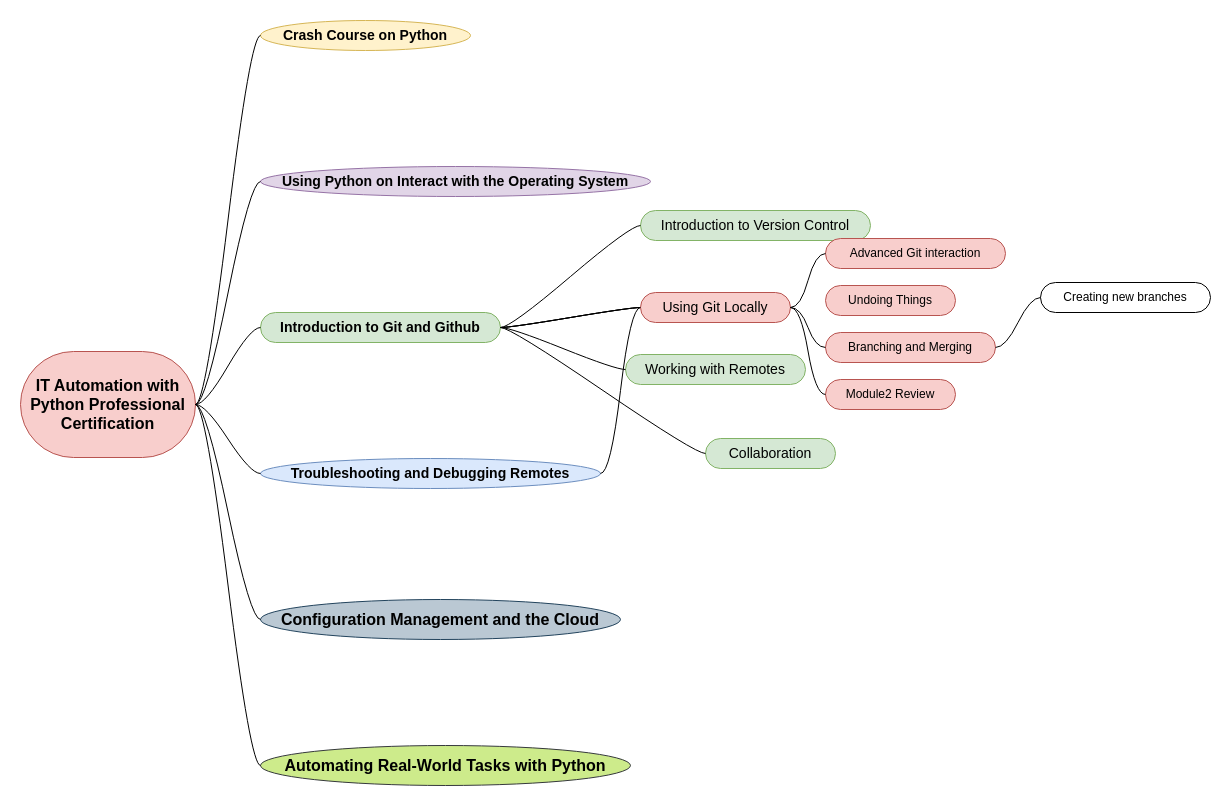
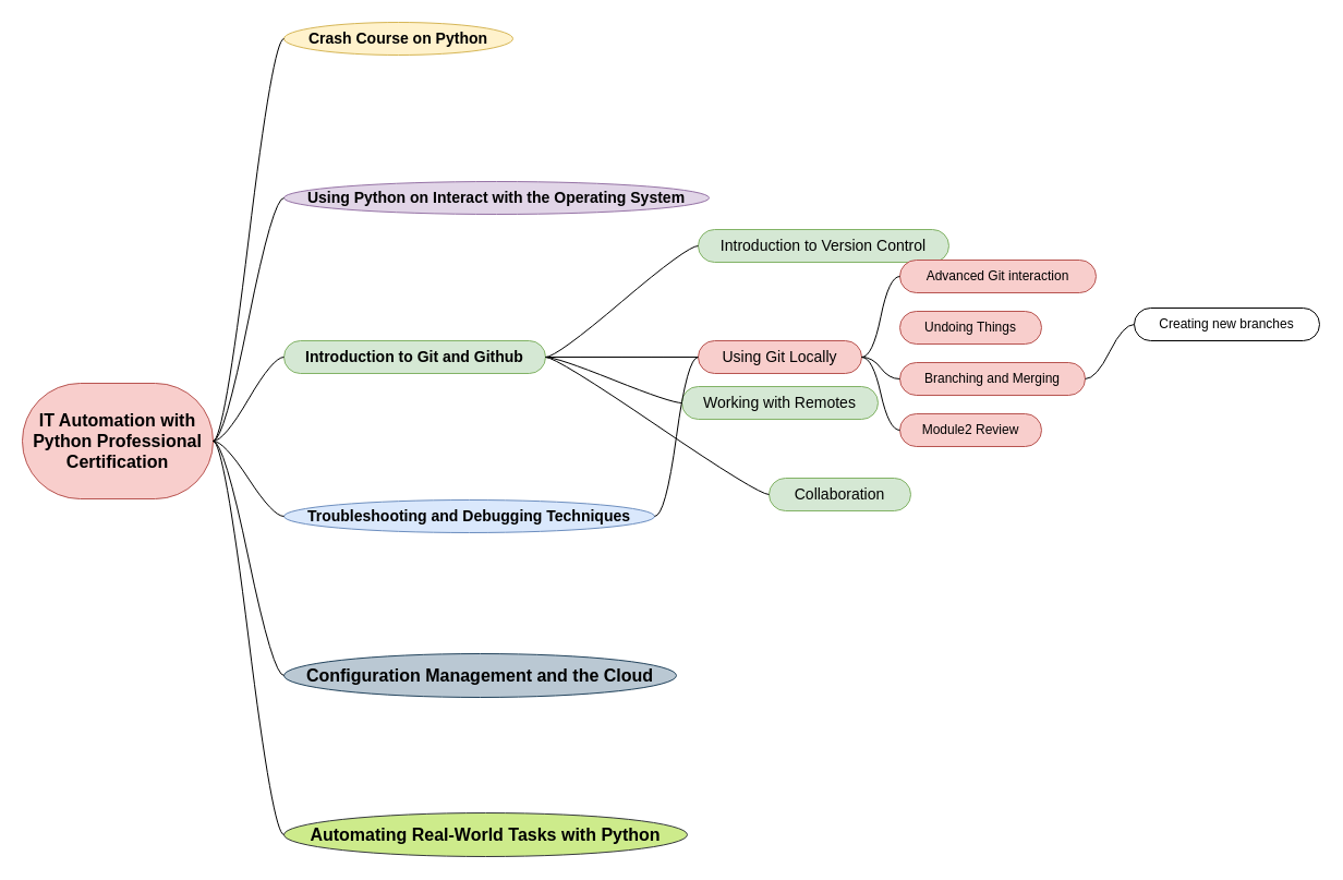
  <mxCell id="0" />
  <mxCell id="1" parent="0" />
  <mxCell id="2" value="&lt;span style=&quot;font-size: 16px; font-weight: 700;&quot;&gt;IT Automation with Python Professional Certification&lt;/span&gt;" style="whiteSpace=wrap;html=1;align=center;newEdgeStyle={&quot;edgeStyle&quot;:&quot;entityRelationEdgeStyle&quot;,&quot;startArrow&quot;:&quot;none&quot;,&quot;endArrow&quot;:&quot;none&quot;,&quot;segment&quot;:10,&quot;curved&quot;:1,&quot;sourcePerimeterSpacing&quot;:0,&quot;targetPerimeterSpacing&quot;:0};treeFolding=1;treeMoving=1;fillColor=#f8cecc;strokeColor=#b85450;rounded=1;arcSize=50;strokeWidth=1;autosize=1;spacing=4;flipV=1;flipH=1;" parent="1" vertex="1"><mxGeometry x="20" y="351" width="175" height="106" as="geometry" /></mxCell>
  <mxCell id="3" value="" style="edgeStyle=entityRelationEdgeStyle;startArrow=none;endArrow=none;segment=10;curved=1;sourcePerimeterSpacing=0;targetPerimeterSpacing=0;rounded=0;" parent="1" edge="1"><mxGeometry x="790" y="324" width="80" height="20" as="geometry"><mxPoint x="850" y="417" as="sourcePoint" /></mxGeometry></mxCell>
  <mxCell id="4" value="" style="edgeStyle=entityRelationEdgeStyle;startArrow=none;endArrow=none;segment=10;curved=1;sourcePerimeterSpacing=0;targetPerimeterSpacing=0;rounded=0;" parent="1" edge="1"><mxGeometry x="790" y="530" width="80" height="20" as="geometry"><mxPoint x="850" y="417" as="sourcePoint" /></mxGeometry></mxCell>
  <mxCell id="5" value="&lt;span style=&quot;font-size: 14px; font-weight: 700;&quot;&gt;Using Python on Interact with the Operating System&lt;/span&gt;" style="whiteSpace=wrap;html=1;rounded=1;arcSize=50;align=center;verticalAlign=middle;strokeWidth=1;autosize=1;spacing=4;treeFolding=1;treeMoving=1;newEdgeStyle={&quot;edgeStyle&quot;:&quot;entityRelationEdgeStyle&quot;,&quot;startArrow&quot;:&quot;none&quot;,&quot;endArrow&quot;:&quot;none&quot;,&quot;segment&quot;:10,&quot;curved&quot;:1,&quot;sourcePerimeterSpacing&quot;:0,&quot;targetPerimeterSpacing&quot;:0};fillColor=#e1d5e7;strokeColor=#9673a6;shape=ellipse;perimeter=ellipsePerimeter;" parent="1" vertex="1"><mxGeometry x="260" y="166" width="390" height="30" as="geometry" /></mxCell>
  <mxCell id="6" value="" style="edgeStyle=entityRelationEdgeStyle;startArrow=none;endArrow=none;segment=10;curved=1;sourcePerimeterSpacing=0;targetPerimeterSpacing=0;rounded=0;" parent="1" source="2" target="5" edge="1"><mxGeometry x="583" y="278" width="80" height="26" as="geometry" /></mxCell>
  <mxCell id="7" value="" style="edgeStyle=entityRelationEdgeStyle;rounded=0;orthogonalLoop=1;jettySize=auto;html=1;startArrow=none;endArrow=none;segment=10;curved=1;sourcePerimeterSpacing=0;targetPerimeterSpacing=0;" parent="1" source="10" target="22" edge="1"><mxGeometry relative="1" as="geometry" /></mxCell>
  <mxCell id="8" value="" style="edgeStyle=entityRelationEdgeStyle;rounded=0;orthogonalLoop=1;jettySize=auto;html=1;startArrow=none;endArrow=none;segment=10;curved=1;sourcePerimeterSpacing=0;targetPerimeterSpacing=0;" parent="1" source="10" target="22" edge="1"><mxGeometry relative="1" as="geometry" /></mxCell>
  <mxCell id="9" value="" style="edgeStyle=entityRelationEdgeStyle;rounded=0;orthogonalLoop=1;jettySize=auto;html=1;startArrow=none;endArrow=none;segment=10;curved=1;sourcePerimeterSpacing=0;targetPerimeterSpacing=0;" parent="1" source="10" target="22" edge="1"><mxGeometry relative="1" as="geometry" /></mxCell>
  <mxCell id="10" value="&lt;span style=&quot;font-size: 14px; font-weight: 700;&quot;&gt;Introduction to Git and Github&lt;/span&gt;" style="whiteSpace=wrap;html=1;rounded=1;arcSize=50;align=center;verticalAlign=middle;strokeWidth=1;autosize=1;spacing=4;treeFolding=1;treeMoving=1;newEdgeStyle={&quot;edgeStyle&quot;:&quot;entityRelationEdgeStyle&quot;,&quot;startArrow&quot;:&quot;none&quot;,&quot;endArrow&quot;:&quot;none&quot;,&quot;segment&quot;:10,&quot;curved&quot;:1,&quot;sourcePerimeterSpacing&quot;:0,&quot;targetPerimeterSpacing&quot;:0};fillColor=#d5e8d4;strokeColor=#82b366;" parent="1" vertex="1"><mxGeometry x="260" y="312" width="240" height="30" as="geometry" /></mxCell>
  <mxCell id="11" value="" style="edgeStyle=entityRelationEdgeStyle;startArrow=none;endArrow=none;segment=10;curved=1;sourcePerimeterSpacing=0;targetPerimeterSpacing=0;rounded=0;" parent="1" source="2" target="10" edge="1"><mxGeometry x="790" y="424" width="80" height="26" as="geometry" /></mxCell>
- <mxCell id="12" value="&lt;span style=&quot;font-size: 14px; font-weight: 700;&quot;&gt;Troubleshooting and Debugging Remotes&lt;/span&gt;" style="whiteSpace=wrap;html=1;rounded=1;arcSize=50;align=center;verticalAlign=middle;strokeWidth=1;autosize=1;spacing=4;treeFolding=1;treeMoving=1;newEdgeStyle={&quot;edgeStyle&quot;:&quot;entityRelationEdgeStyle&quot;,&quot;startArrow&quot;:&quot;none&quot;,&quot;endArrow&quot;:&quot;none&quot;,&quot;segment&quot;:10,&quot;curved&quot;:1,&quot;sourcePerimeterSpacing&quot;:0,&quot;targetPerimeterSpacing&quot;:0};fillColor=#dae8fc;strokeColor=#6c8ebf;shape=ellipse;perimeter=ellipsePerimeter;" parent="1" vertex="1"><mxGeometry x="260" y="458" width="340" height="30" as="geometry" /></mxCell>
+ <mxCell id="12" value="&lt;span style=&quot;font-size: 14px; font-weight: 700;&quot;&gt;Troubleshooting and Debugging Techniques&lt;/span&gt;" style="whiteSpace=wrap;html=1;rounded=1;arcSize=50;align=center;verticalAlign=middle;strokeWidth=1;autosize=1;spacing=4;treeFolding=1;treeMoving=1;newEdgeStyle={&quot;edgeStyle&quot;:&quot;entityRelationEdgeStyle&quot;,&quot;startArrow&quot;:&quot;none&quot;,&quot;endArrow&quot;:&quot;none&quot;,&quot;segment&quot;:10,&quot;curved&quot;:1,&quot;sourcePerimeterSpacing&quot;:0,&quot;targetPerimeterSpacing&quot;:0};fillColor=#dae8fc;strokeColor=#6c8ebf;shape=ellipse;perimeter=ellipsePerimeter;" parent="1" vertex="1"><mxGeometry x="260" y="458" width="340" height="30" as="geometry" /></mxCell>
  <mxCell id="13" value="" style="edgeStyle=entityRelationEdgeStyle;startArrow=none;endArrow=none;segment=10;curved=1;sourcePerimeterSpacing=0;targetPerimeterSpacing=0;rounded=0;" parent="1" source="2" target="12" edge="1"><mxGeometry x="295" y="411" width="80" height="26" as="geometry" /></mxCell>
  <mxCell id="14" value="&lt;span style=&quot;font-size: 16px; font-weight: 700;&quot;&gt;Configuration Management and the Cloud&lt;/span&gt;" style="whiteSpace=wrap;html=1;rounded=1;arcSize=50;align=center;verticalAlign=middle;strokeWidth=1;autosize=1;spacing=4;treeFolding=1;treeMoving=1;newEdgeStyle={&quot;edgeStyle&quot;:&quot;entityRelationEdgeStyle&quot;,&quot;startArrow&quot;:&quot;none&quot;,&quot;endArrow&quot;:&quot;none&quot;,&quot;segment&quot;:10,&quot;curved&quot;:1,&quot;sourcePerimeterSpacing&quot;:0,&quot;targetPerimeterSpacing&quot;:0};fillColor=#bac8d3;strokeColor=#23445d;shape=ellipse;perimeter=ellipsePerimeter;" parent="1" vertex="1"><mxGeometry x="260" y="599" width="360" height="40" as="geometry" /></mxCell>
  <mxCell id="15" value="" style="edgeStyle=entityRelationEdgeStyle;startArrow=none;endArrow=none;segment=10;curved=1;sourcePerimeterSpacing=0;targetPerimeterSpacing=0;rounded=0;" parent="1" source="2" target="14" edge="1"><mxGeometry x="295" y="411" width="80" height="26" as="geometry" /></mxCell>
  <mxCell id="16" value="&lt;span style=&quot;font-size: 14px; font-weight: 700;&quot;&gt;Crash Course on Python&lt;/span&gt;" style="whiteSpace=wrap;html=1;rounded=1;arcSize=50;align=center;verticalAlign=middle;strokeWidth=1;autosize=1;spacing=4;treeFolding=1;treeMoving=1;newEdgeStyle={&quot;edgeStyle&quot;:&quot;entityRelationEdgeStyle&quot;,&quot;startArrow&quot;:&quot;none&quot;,&quot;endArrow&quot;:&quot;none&quot;,&quot;segment&quot;:10,&quot;curved&quot;:1,&quot;sourcePerimeterSpacing&quot;:0,&quot;targetPerimeterSpacing&quot;:0};fillColor=#fff2cc;strokeColor=#d6b656;shape=ellipse;perimeter=ellipsePerimeter;" parent="1" vertex="1"><mxGeometry x="260" y="20" width="210" height="30" as="geometry" /></mxCell>
  <mxCell id="17" value="" style="edgeStyle=entityRelationEdgeStyle;startArrow=none;endArrow=none;segment=10;curved=1;sourcePerimeterSpacing=0;targetPerimeterSpacing=0;rounded=0;" parent="1" source="2" target="16" edge="1"><mxGeometry x="88" y="265" width="80" height="26" as="geometry" /></mxCell>
  <mxCell id="18" value="&lt;span style=&quot;font-size: 16px; font-weight: 700;&quot;&gt;Automating Real-World Tasks with Python&lt;/span&gt;" style="whiteSpace=wrap;html=1;rounded=1;arcSize=50;align=center;verticalAlign=middle;strokeWidth=1;autosize=1;spacing=4;treeFolding=1;treeMoving=1;newEdgeStyle={&quot;edgeStyle&quot;:&quot;entityRelationEdgeStyle&quot;,&quot;startArrow&quot;:&quot;none&quot;,&quot;endArrow&quot;:&quot;none&quot;,&quot;segment&quot;:10,&quot;curved&quot;:1,&quot;sourcePerimeterSpacing&quot;:0,&quot;targetPerimeterSpacing&quot;:0};fillColor=#cdeb8b;strokeColor=#36393d;shape=ellipse;perimeter=ellipsePerimeter;" parent="1" vertex="1"><mxGeometry x="260" y="745" width="370" height="40" as="geometry" /></mxCell>
  <mxCell id="19" value="" style="edgeStyle=entityRelationEdgeStyle;startArrow=none;endArrow=none;segment=10;curved=1;sourcePerimeterSpacing=0;targetPerimeterSpacing=0;rounded=0;" parent="1" source="2" target="18" edge="1"><mxGeometry x="295" y="411" width="80" height="26" as="geometry" /></mxCell>
  <mxCell id="20" value="&lt;span style=&quot;font-size: 14px;&quot;&gt;Introduction to Version Control&lt;/span&gt;" style="whiteSpace=wrap;html=1;rounded=1;arcSize=50;align=center;verticalAlign=middle;strokeWidth=1;autosize=1;spacing=4;treeFolding=1;treeMoving=1;newEdgeStyle={&quot;edgeStyle&quot;:&quot;entityRelationEdgeStyle&quot;,&quot;startArrow&quot;:&quot;none&quot;,&quot;endArrow&quot;:&quot;none&quot;,&quot;segment&quot;:10,&quot;curved&quot;:1,&quot;sourcePerimeterSpacing&quot;:0,&quot;targetPerimeterSpacing&quot;:0};fillColor=#d5e8d4;strokeColor=#82b366;" parent="1" vertex="1"><mxGeometry x="640" y="210" width="230" height="30" as="geometry" /></mxCell>
  <mxCell id="21" value="" style="edgeStyle=entityRelationEdgeStyle;startArrow=none;endArrow=none;segment=10;curved=1;sourcePerimeterSpacing=0;targetPerimeterSpacing=0;rounded=0;" parent="1" source="10" target="20" edge="1"><mxGeometry x="600" y="334" width="80" height="26" as="geometry" /></mxCell>
- <mxCell id="22" value="&lt;span style=&quot;font-size: 14px;&quot;&gt;Using Git Locally&lt;/span&gt;" style="whiteSpace=wrap;html=1;rounded=1;arcSize=50;align=center;verticalAlign=middle;strokeWidth=1;autosize=1;spacing=4;treeFolding=1;treeMoving=1;newEdgeStyle={&quot;edgeStyle&quot;:&quot;entityRelationEdgeStyle&quot;,&quot;startArrow&quot;:&quot;none&quot;,&quot;endArrow&quot;:&quot;none&quot;,&quot;segment&quot;:10,&quot;curved&quot;:1,&quot;sourcePerimeterSpacing&quot;:0,&quot;targetPerimeterSpacing&quot;:0};fillColor=#f8cecc;strokeColor=#b85450;" parent="1" vertex="1"><mxGeometry x="640" y="292" width="150" height="30" as="geometry" /></mxCell>
+ <mxCell id="22" value="&lt;span style=&quot;font-size: 14px;&quot;&gt;Using Git Locally&lt;/span&gt;" style="whiteSpace=wrap;html=1;rounded=1;arcSize=50;align=center;verticalAlign=middle;strokeWidth=1;autosize=1;spacing=4;treeFolding=1;treeMoving=1;newEdgeStyle={&quot;edgeStyle&quot;:&quot;entityRelationEdgeStyle&quot;,&quot;startArrow&quot;:&quot;none&quot;,&quot;endArrow&quot;:&quot;none&quot;,&quot;segment&quot;:10,&quot;curved&quot;:1,&quot;sourcePerimeterSpacing&quot;:0,&quot;targetPerimeterSpacing&quot;:0};fillColor=#f8cecc;strokeColor=#b85450;" parent="1" vertex="1"><mxGeometry x="640" y="312" width="150" height="30" as="geometry" /></mxCell>
  <mxCell id="23" value="&lt;span style=&quot;font-size: 14px;&quot;&gt;Working with Remotes&lt;/span&gt;" style="whiteSpace=wrap;html=1;rounded=1;arcSize=50;align=center;verticalAlign=middle;strokeWidth=1;autosize=1;spacing=4;treeFolding=1;treeMoving=1;newEdgeStyle={&quot;edgeStyle&quot;:&quot;entityRelationEdgeStyle&quot;,&quot;startArrow&quot;:&quot;none&quot;,&quot;endArrow&quot;:&quot;none&quot;,&quot;segment&quot;:10,&quot;curved&quot;:1,&quot;sourcePerimeterSpacing&quot;:0,&quot;targetPerimeterSpacing&quot;:0};fillColor=#d5e8d4;strokeColor=#82b366;" parent="1" vertex="1"><mxGeometry x="625" y="354" width="180" height="30" as="geometry" /></mxCell>
  <mxCell id="24" value="" style="edgeStyle=entityRelationEdgeStyle;startArrow=none;endArrow=none;segment=10;curved=1;sourcePerimeterSpacing=0;targetPerimeterSpacing=0;rounded=0;" parent="1" source="10" target="23" edge="1"><mxGeometry x="600" y="334" width="80" height="26" as="geometry" /></mxCell>
  <mxCell id="25" value="&lt;span style=&quot;font-size: 14px;&quot;&gt;Collaboration&lt;/span&gt;" style="whiteSpace=wrap;html=1;rounded=1;arcSize=50;align=center;verticalAlign=middle;strokeWidth=1;autosize=1;spacing=4;treeFolding=1;treeMoving=1;newEdgeStyle={&quot;edgeStyle&quot;:&quot;entityRelationEdgeStyle&quot;,&quot;startArrow&quot;:&quot;none&quot;,&quot;endArrow&quot;:&quot;none&quot;,&quot;segment&quot;:10,&quot;curved&quot;:1,&quot;sourcePerimeterSpacing&quot;:0,&quot;targetPerimeterSpacing&quot;:0};fillColor=#d5e8d4;strokeColor=#82b366;" parent="1" vertex="1"><mxGeometry x="705" y="438" width="130" height="30" as="geometry" /></mxCell>
  <mxCell id="26" value="" style="edgeStyle=entityRelationEdgeStyle;startArrow=none;endArrow=none;segment=10;curved=1;sourcePerimeterSpacing=0;targetPerimeterSpacing=0;rounded=0;" parent="1" source="10" target="25" edge="1"><mxGeometry x="600" y="334" width="80" height="26" as="geometry" /></mxCell>
  <mxCell id="27" value="Undoing Things" style="whiteSpace=wrap;html=1;rounded=1;arcSize=50;align=center;verticalAlign=middle;strokeWidth=1;autosize=1;spacing=4;treeFolding=1;treeMoving=1;newEdgeStyle={&quot;edgeStyle&quot;:&quot;entityRelationEdgeStyle&quot;,&quot;startArrow&quot;:&quot;none&quot;,&quot;endArrow&quot;:&quot;none&quot;,&quot;segment&quot;:10,&quot;curved&quot;:1,&quot;sourcePerimeterSpacing&quot;:0,&quot;targetPerimeterSpacing&quot;:0};fillColor=#f8cecc;strokeColor=#b85450;" parent="1" vertex="1"><mxGeometry x="825" y="285" width="130" height="30" as="geometry" /></mxCell>
  <mxCell id="28" value="" style="edgeStyle=entityRelationEdgeStyle;startArrow=none;endArrow=none;segment=10;curved=1;sourcePerimeterSpacing=0;targetPerimeterSpacing=0;rounded=0;" parent="1" source="22" target="12" edge="1"><mxGeometry x="890" y="314" width="80" height="26" as="geometry" /></mxCell>
  <mxCell id="29" value="Branching and Merging" style="whiteSpace=wrap;html=1;rounded=1;arcSize=50;align=center;verticalAlign=middle;strokeWidth=1;autosize=1;spacing=4;treeFolding=1;treeMoving=1;newEdgeStyle={&quot;edgeStyle&quot;:&quot;entityRelationEdgeStyle&quot;,&quot;startArrow&quot;:&quot;none&quot;,&quot;endArrow&quot;:&quot;none&quot;,&quot;segment&quot;:10,&quot;curved&quot;:1,&quot;sourcePerimeterSpacing&quot;:0,&quot;targetPerimeterSpacing&quot;:0};fillColor=#f8cecc;strokeColor=#b85450;" parent="1" vertex="1"><mxGeometry x="825" y="332" width="170" height="30" as="geometry" /></mxCell>
  <mxCell id="30" value="" style="edgeStyle=entityRelationEdgeStyle;startArrow=none;endArrow=none;segment=10;curved=1;sourcePerimeterSpacing=0;targetPerimeterSpacing=0;rounded=0;" parent="1" source="22" target="29" edge="1"><mxGeometry x="890" y="314" width="80" height="26" as="geometry" /></mxCell>
  <mxCell id="31" value="Advanced Git interaction" style="whiteSpace=wrap;html=1;rounded=1;arcSize=50;align=center;verticalAlign=middle;strokeWidth=1;autosize=1;spacing=4;treeFolding=1;treeMoving=1;newEdgeStyle={&quot;edgeStyle&quot;:&quot;entityRelationEdgeStyle&quot;,&quot;startArrow&quot;:&quot;none&quot;,&quot;endArrow&quot;:&quot;none&quot;,&quot;segment&quot;:10,&quot;curved&quot;:1,&quot;sourcePerimeterSpacing&quot;:0,&quot;targetPerimeterSpacing&quot;:0};fillColor=#f8cecc;strokeColor=#b85450;" parent="1" vertex="1"><mxGeometry x="825" y="238" width="180" height="30" as="geometry" /></mxCell>
  <mxCell id="32" value="" style="edgeStyle=entityRelationEdgeStyle;startArrow=none;endArrow=none;segment=10;curved=1;sourcePerimeterSpacing=0;targetPerimeterSpacing=0;rounded=0;" parent="1" source="22" target="31" edge="1"><mxGeometry x="890" y="314" width="80" height="26" as="geometry" /></mxCell>
  <mxCell id="33" value="Module2 Review" style="whiteSpace=wrap;html=1;rounded=1;arcSize=50;align=center;verticalAlign=middle;strokeWidth=1;autosize=1;spacing=4;treeFolding=1;treeMoving=1;newEdgeStyle={&quot;edgeStyle&quot;:&quot;entityRelationEdgeStyle&quot;,&quot;startArrow&quot;:&quot;none&quot;,&quot;endArrow&quot;:&quot;none&quot;,&quot;segment&quot;:10,&quot;curved&quot;:1,&quot;sourcePerimeterSpacing&quot;:0,&quot;targetPerimeterSpacing&quot;:0};fillColor=#f8cecc;strokeColor=#b85450;" parent="1" vertex="1"><mxGeometry x="825" y="379" width="130" height="30" as="geometry" /></mxCell>
  <mxCell id="34" value="" style="edgeStyle=entityRelationEdgeStyle;startArrow=none;endArrow=none;segment=10;curved=1;sourcePerimeterSpacing=0;targetPerimeterSpacing=0;rounded=0;" parent="1" source="22" target="33" edge="1"><mxGeometry x="890" y="314" width="80" height="26" as="geometry" /></mxCell>
  <mxCell id="35" value="Creating new branches" style="whiteSpace=wrap;html=1;rounded=1;arcSize=50;align=center;verticalAlign=middle;strokeWidth=1;autosize=1;spacing=4;treeFolding=1;treeMoving=1;newEdgeStyle={&quot;edgeStyle&quot;:&quot;entityRelationEdgeStyle&quot;,&quot;startArrow&quot;:&quot;none&quot;,&quot;endArrow&quot;:&quot;none&quot;,&quot;segment&quot;:10,&quot;curved&quot;:1,&quot;sourcePerimeterSpacing&quot;:0,&quot;targetPerimeterSpacing&quot;:0};" vertex="1" parent="1"><mxGeometry x="1040" y="282" width="170" height="30" as="geometry" /></mxCell>
  <mxCell id="36" value="" style="edgeStyle=entityRelationEdgeStyle;startArrow=none;endArrow=none;segment=10;curved=1;sourcePerimeterSpacing=0;targetPerimeterSpacing=0;rounded=0;" edge="1" target="35" parent="1" source="29"><mxGeometry x="1095" y="354" width="80" height="26" as="geometry" /></mxCell>
